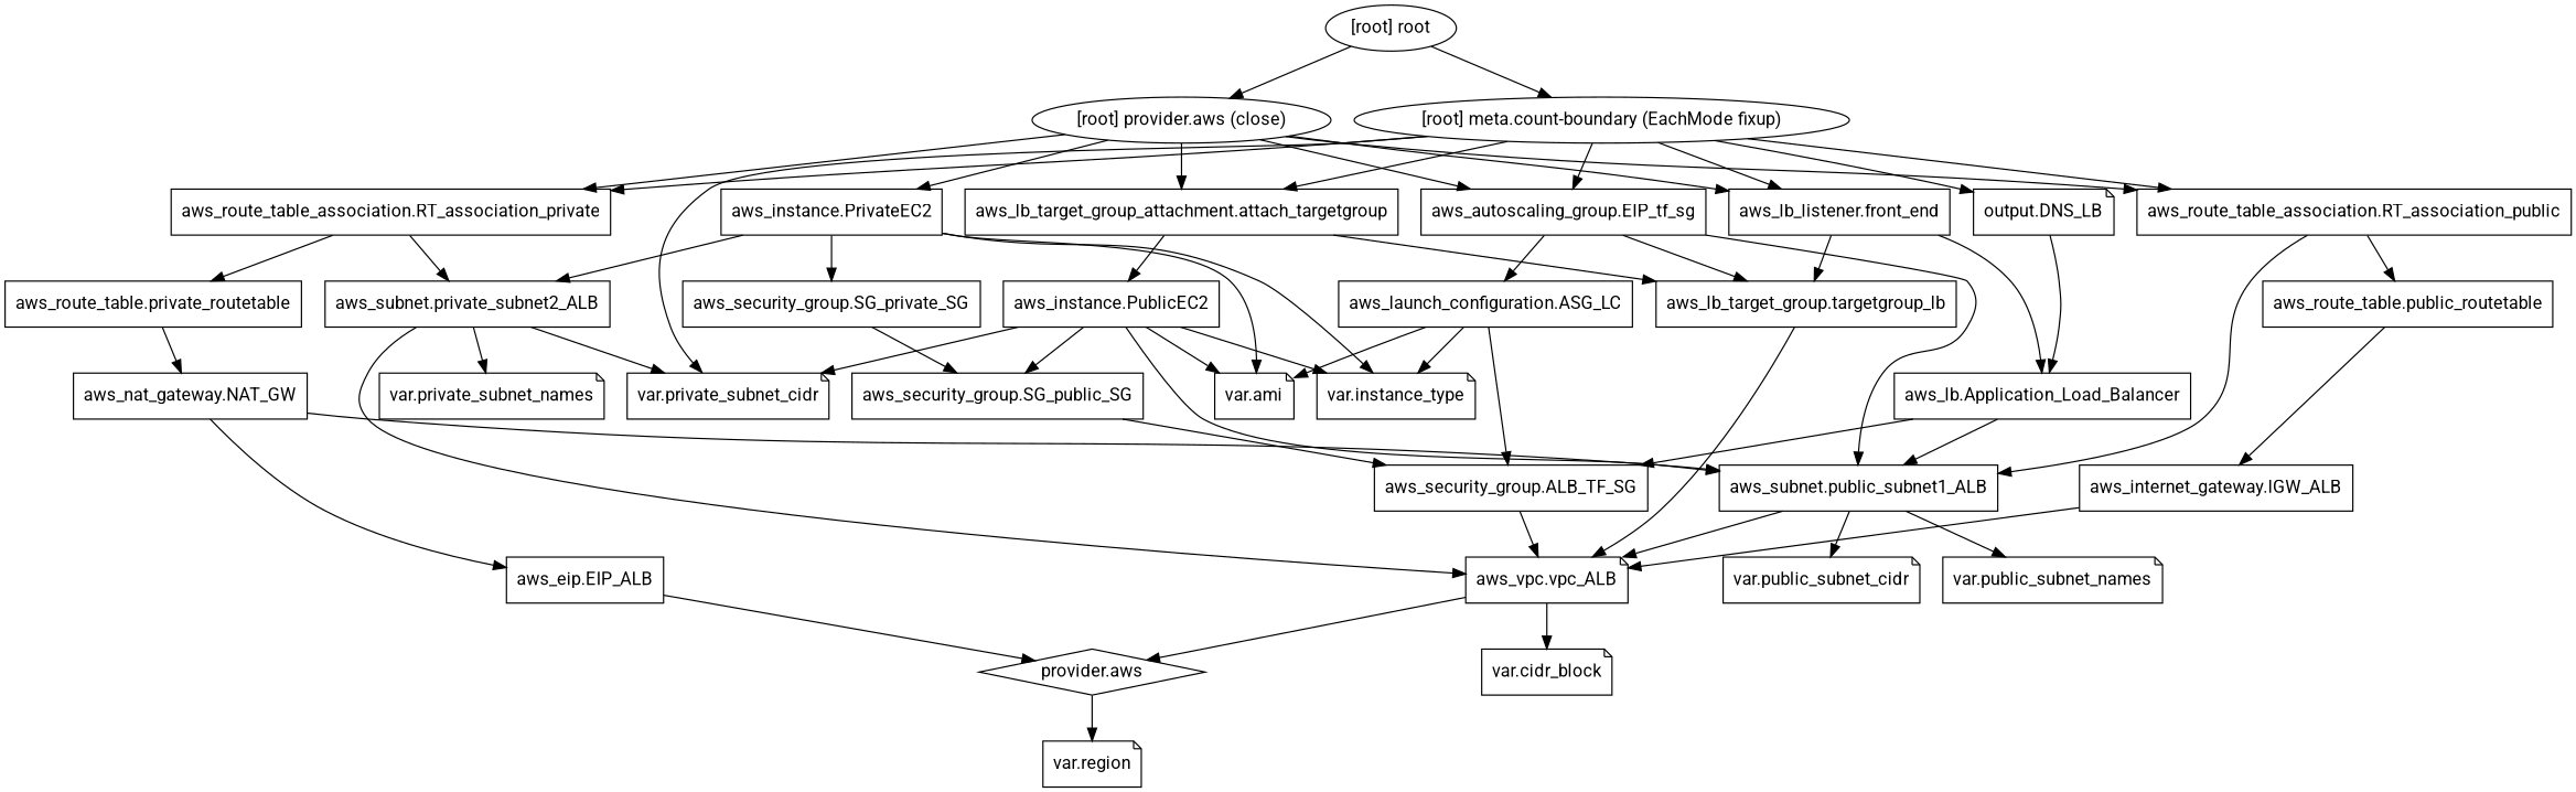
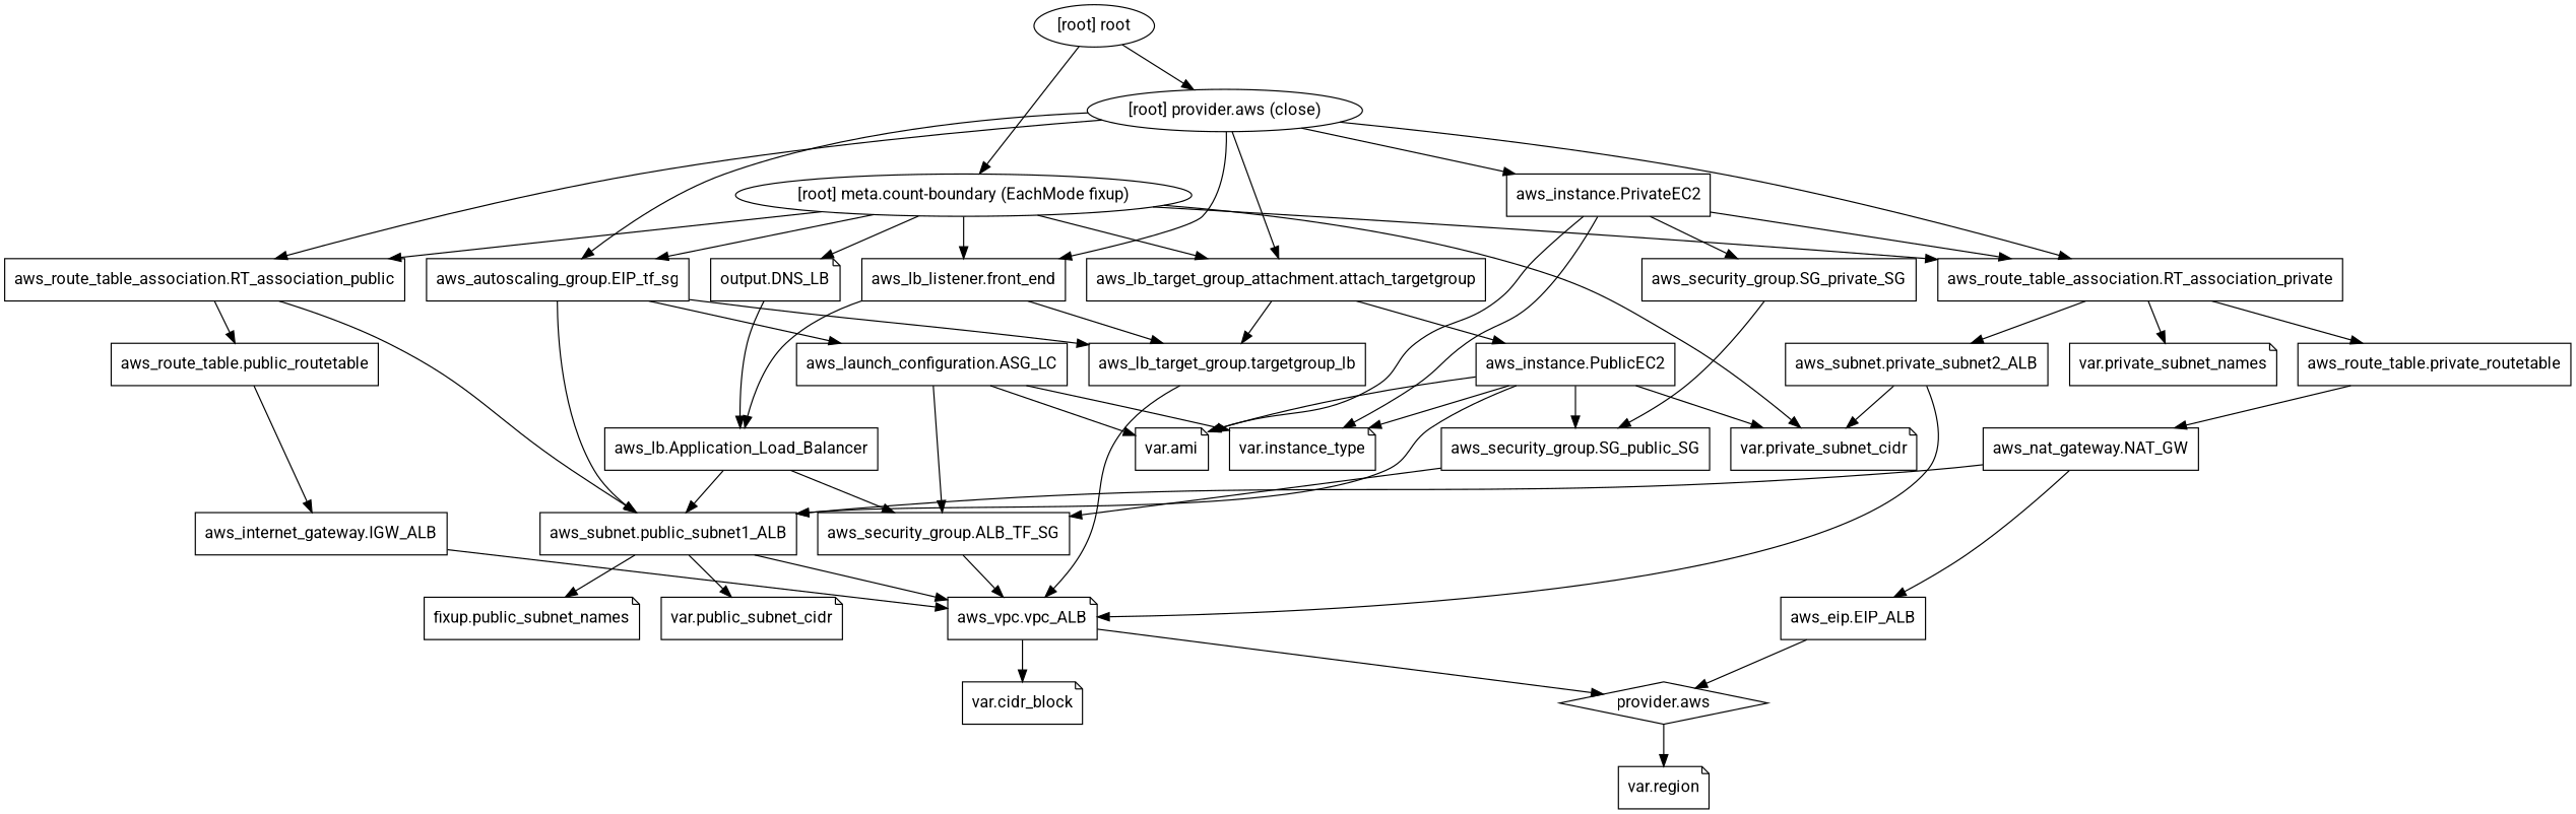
  digraph {
    compound=true
    fontname=Roboto
    newrank=true
    node [fontname=Roboto shape=box]
    edge [fontname=Roboto]
    n1 [label="aws_autoscaling_group.EIP_tf_sg"]
    n2 [label="aws_launch_configuration.ASG_LC"]
    n3 [label="aws_lb_target_group.targetgroup_lb"]
    n4 [label="aws_subnet.public_subnet1_ALB"]
    n5 [label="aws_eip.EIP_ALB"]
    n6 [label="provider.aws" shape=diamond]
    n7 [label="aws_instance.PrivateEC2"]
    n8 [label="aws_security_group.SG_private_SG"]
    n9 [label="aws_subnet.private_subnet2_ALB"]
    n10 [label="var.ami" shape=note]
    n11 [label="var.instance_type" shape=note]
    n12 [label="aws_instance.PublicEC2"]
    n13 [label="aws_security_group.SG_public_SG"]
    n14 [label="var.private_subnet_cidr" shape=note]
    n15 [label="aws_internet_gateway.IGW_ALB"]
    n16 [label="aws_vpc.vpc_ALB" shape=note]
    n17 [label="aws_security_group.ALB_TF_SG"]
    n18 [label="aws_lb.Application_Load_Balancer"]
    n19 [label="aws_lb_listener.front_end"]
    n20 [label="aws_lb_target_group_attachment.attach_targetgroup"]
    n21 [label="aws_nat_gateway.NAT_GW"]
    n22 [label="aws_route_table.private_routetable"]
    n23 [label="aws_route_table.public_routetable"]
    n24 [label="aws_route_table_association.RT_association_private"]
    n25 [label="aws_route_table_association.RT_association_public"]
    n26 [label="var.private_subnet_names" shape=note]
    n27 [label="var.public_subnet_cidr" shape=note]
-   n28 [label="var.public_subnet_names" shape=note]
+   n28 [label="fixup.public_subnet_names" shape=note]
    n29 [label="var.cidr_block" shape=note]
    n30 [label="output.DNS_LB" shape=note]
    n31 [label="var.region" shape=note]
    "[root] meta.count-boundary (EachMode fixup)" [shape=""]
    "[root] provider.aws (close)" [shape=""]
    "[root] root" [shape=""]
    subgraph sub_1 {
      n1
      n2
      n3
      n4
      n5
      n6
      n7
      n8
      n9
      n10
      n11
      n12
      n13
      n14
      n15
      n16
      n17
      n18
      n19
      n20
      n21
      n22
      n23
      n24
      n25
      n26
      n27
      n28
      n29
      n30
      n31
      "[root] meta.count-boundary (EachMode fixup)"
      "[root] provider.aws (close)"
      "[root] root"
    }
    n1 -> n2
    n1 -> n3
    n1 -> n4
    n2 -> n10
    n2 -> n11
    n2 -> n17
    n3 -> n16
    n4 -> n16
    n4 -> n27
    n4 -> n28
    n5 -> n6
    n6 -> n31
    n7 -> n8
-   n7 -> n9
+   n7 -> n24
    n7 -> n10
    n7 -> n11
    n8 -> n13
    n9 -> n14
    n9 -> n16
-   n9 -> n26
+   n24 -> n26
    n12 -> n4
    n12 -> n10
    n12 -> n11
    n12 -> n13
    n12 -> n14
    n13 -> n17
    n15 -> n16
    n16 -> n6
    n16 -> n29
    n17 -> n16
    n18 -> n4
    n18 -> n17
    n19 -> n3
    n19 -> n18
    n20 -> n3
    n20 -> n12
    n21 -> n4
    n21 -> n5
    n22 -> n21
    n23 -> n15
    n24 -> n9
    n24 -> n22
    n25 -> n4
    n25 -> n23
    n30 -> n18
    "[root] meta.count-boundary (EachMode fixup)" -> n1
    "[root] meta.count-boundary (EachMode fixup)" -> n14
    "[root] meta.count-boundary (EachMode fixup)" -> n19
    "[root] meta.count-boundary (EachMode fixup)" -> n20
    "[root] meta.count-boundary (EachMode fixup)" -> n24
    "[root] meta.count-boundary (EachMode fixup)" -> n25
    "[root] meta.count-boundary (EachMode fixup)" -> n30
    "[root] provider.aws (close)" -> n1
    "[root] provider.aws (close)" -> n7
    "[root] provider.aws (close)" -> n19
    "[root] provider.aws (close)" -> n20
    "[root] provider.aws (close)" -> n24
    "[root] provider.aws (close)" -> n25
    "[root] root" -> "[root] meta.count-boundary (EachMode fixup)"
    "[root] root" -> "[root] provider.aws (close)"
  }
